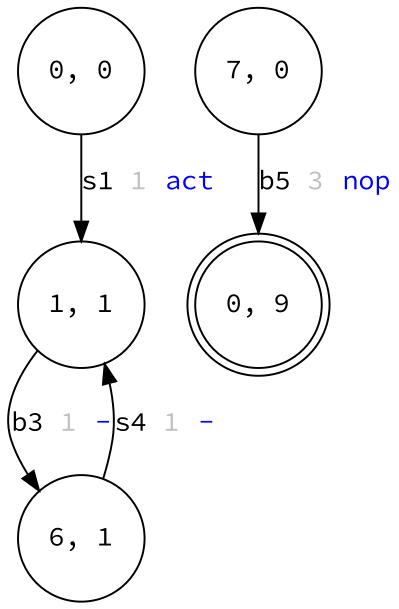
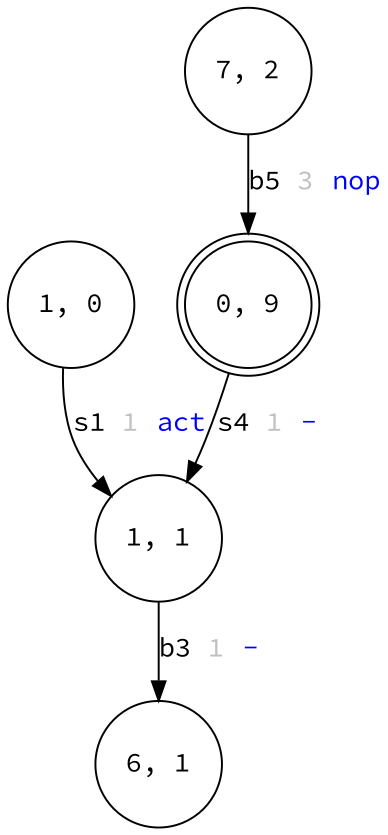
  digraph {
    fontname="Source Code Pro"
    node [fontname="Source Code Pro" shape=circle]
    edge [fontname="Source Code Pro"]
-   "0, 0"
+   "0, 0" [label="1, 0"]
    "1, 1"
    "6, 1"
    n4 [label="0, 9" shape=doublecircle]
-   "7, 2" [label="7, 0"]
+   "7, 2"
    "0, 0" -> "1, 1" [label=<s1 <FONT COLOR="grey">1</FONT> <FONT COLOR="blue">act</FONT>>]
    "1, 1" -> "6, 1" [label=<b3 <FONT COLOR="grey">1</FONT> <FONT COLOR="blue">-</FONT>>]
-   "6, 1" -> "1, 1" [label=<s4 <FONT COLOR="grey">1</FONT> <FONT COLOR="blue">-</FONT>>]
+   n4 -> "1, 1" [label=<s4 <FONT COLOR="grey">1</FONT> <FONT COLOR="blue">-</FONT>>]
    "7, 2" -> n4 [label=<b5 <FONT COLOR="grey">3</FONT> <FONT COLOR="blue">nop</FONT>>]
  }
